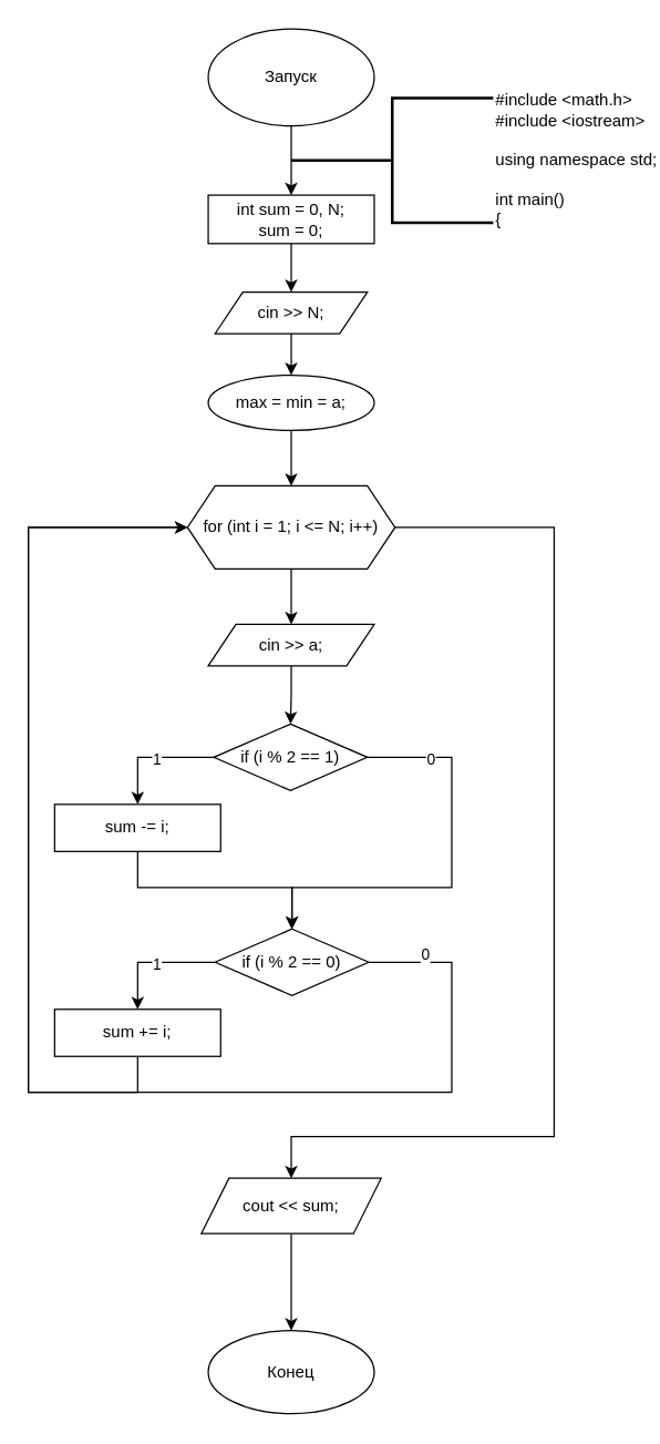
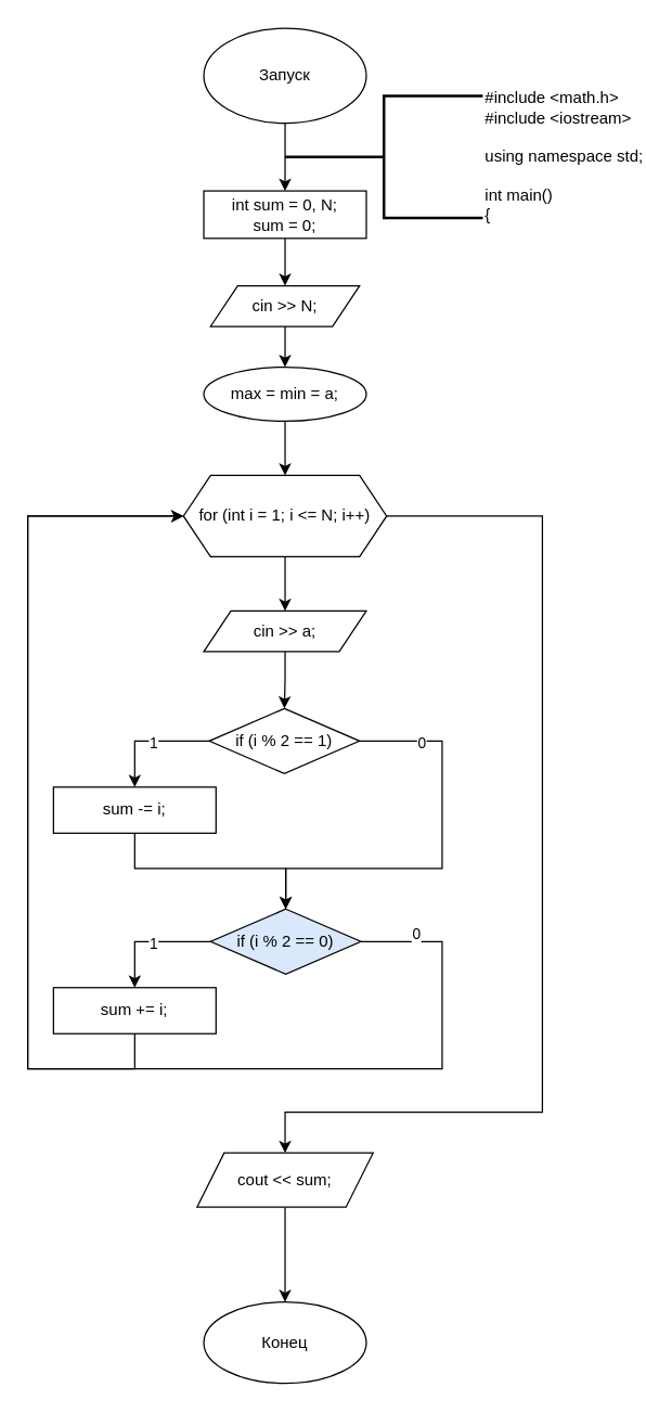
  <mxCell id="0" />
  <mxCell id="1" parent="0" />
  <mxCell id="2" value="" style="edgeStyle=orthogonalEdgeStyle;rounded=0;orthogonalLoop=1;jettySize=auto;html=1;" parent="1" source="3" target="5" edge="1"><mxGeometry relative="1" as="geometry" /></mxCell>
  <mxCell id="3" value="Запуск" style="ellipse;whiteSpace=wrap;html=1;" parent="1" vertex="1"><mxGeometry x="150" y="20" width="120" height="70" as="geometry" /></mxCell>
  <mxCell id="4" value="" style="edgeStyle=orthogonalEdgeStyle;rounded=0;orthogonalLoop=1;jettySize=auto;html=1;" parent="1" source="5" target="7" edge="1"><mxGeometry relative="1" as="geometry" /></mxCell>
  <mxCell id="5" value="int sum = 0, N;&lt;br&gt;sum = 0;" style="whiteSpace=wrap;html=1;" parent="1" vertex="1"><mxGeometry x="150" y="140" width="120" height="35" as="geometry" /></mxCell>
  <mxCell id="6" value="" style="edgeStyle=orthogonalEdgeStyle;rounded=0;orthogonalLoop=1;jettySize=auto;html=1;" parent="1" source="7" target="9" edge="1"><mxGeometry relative="1" as="geometry" /></mxCell>
  <mxCell id="7" value="cin &amp;gt;&amp;gt; N;" style="shape=parallelogram;perimeter=parallelogramPerimeter;whiteSpace=wrap;html=1;fixedSize=1;" parent="1" vertex="1"><mxGeometry x="155" y="210" width="110" height="30" as="geometry" /></mxCell>
  <mxCell id="8" value="" style="edgeStyle=orthogonalEdgeStyle;rounded=0;orthogonalLoop=1;jettySize=auto;html=1;" parent="1" source="9" edge="1"><mxGeometry relative="1" as="geometry"><mxPoint x="210" y="350" as="targetPoint" /></mxGeometry></mxCell>
  <mxCell id="9" value="max = min = a;" style="ellipse;whiteSpace=wrap;html=1;" parent="1" vertex="1"><mxGeometry x="150" y="270" width="120" height="40" as="geometry" /></mxCell>
  <mxCell id="10" value="" style="edgeStyle=orthogonalEdgeStyle;rounded=0;orthogonalLoop=1;jettySize=auto;html=1;" parent="1" source="12" target="14" edge="1"><mxGeometry relative="1" as="geometry" /></mxCell>
  <mxCell id="11" style="edgeStyle=orthogonalEdgeStyle;rounded=0;orthogonalLoop=1;jettySize=auto;html=1;entryX=0.5;entryY=0;entryDx=0;entryDy=0;" parent="1" source="12" target="30" edge="1"><mxGeometry relative="1" as="geometry"><mxPoint x="214" y="850" as="targetPoint" /><Array as="points"><mxPoint x="400" y="380" /><mxPoint x="400" y="820" /><mxPoint x="210" y="820" /></Array></mxGeometry></mxCell>
  <mxCell id="12" value="for (int i = 1; i &lt;= N; i++)" style="shape=hexagon;perimeter=hexagonPerimeter2;whiteSpace=wrap;html=1;fixedSize=1;" parent="1" vertex="1"><mxGeometry x="135" y="350" width="150" height="60" as="geometry" /></mxCell>
  <mxCell id="13" value="" style="edgeStyle=orthogonalEdgeStyle;rounded=0;orthogonalLoop=1;jettySize=auto;html=1;" parent="1" source="14" target="20" edge="1"><mxGeometry relative="1" as="geometry" /></mxCell>
  <mxCell id="14" value="cin &gt;&gt; a;" style="shape=parallelogram;perimeter=parallelogramPerimeter;whiteSpace=wrap;html=1;fixedSize=1;" parent="1" vertex="1"><mxGeometry x="150" y="450" width="120" height="30" as="geometry" /></mxCell>
  <mxCell id="15" value="" style="edgeStyle=orthogonalEdgeStyle;rounded=0;orthogonalLoop=1;jettySize=auto;html=1;" parent="1" source="20" target="21" edge="1"><mxGeometry relative="1" as="geometry"><Array as="points"><mxPoint x="99" y="546" /></Array></mxGeometry></mxCell>
  <mxCell id="16" value="1" style="edgeLabel;html=1;align=center;verticalAlign=middle;resizable=0;points=[];" parent="15" vertex="1" connectable="0"><mxGeometry x="-0.051" y="1" relative="1" as="geometry"><mxPoint as="offset" /></mxGeometry></mxCell>
  <mxCell id="17" style="edgeStyle=orthogonalEdgeStyle;rounded=0;orthogonalLoop=1;jettySize=auto;html=1;entryX=0.5;entryY=0;entryDx=0;entryDy=0;" parent="1" source="20" edge="1" target="27"><mxGeometry relative="1" as="geometry"><mxPoint x="214.5" y="670" as="targetPoint" /><Array as="points"><mxPoint x="326" y="546" /><mxPoint x="326" y="640" /><mxPoint x="211" y="640" /></Array></mxGeometry></mxCell>
  <mxCell id="18" value="0" style="edgeLabel;html=1;align=center;verticalAlign=middle;resizable=0;points=[];" parent="17" vertex="1" connectable="0"><mxGeometry x="-0.7" y="-1" relative="1" as="geometry"><mxPoint as="offset" /></mxGeometry></mxCell>
  <mxCell id="19" style="edgeStyle=orthogonalEdgeStyle;rounded=0;orthogonalLoop=1;jettySize=auto;html=1;exitX=0.5;exitY=1;exitDx=0;exitDy=0;entryX=0.5;entryY=0;entryDx=0;entryDy=0;" parent="1" source="21" edge="1" target="27"><mxGeometry relative="1" as="geometry"><mxPoint x="214.5" y="670" as="targetPoint" /><Array as="points"><mxPoint x="99" y="640" /><mxPoint x="211" y="640" /></Array></mxGeometry></mxCell>
  <mxCell id="20" value="if (i % 2 == 1)" style="rhombus;whiteSpace=wrap;html=1;" parent="1" vertex="1"><mxGeometry x="154" y="522" width="111" height="48" as="geometry" /></mxCell>
  <mxCell id="21" value="sum -= i;" style="whiteSpace=wrap;html=1;" parent="1" vertex="1"><mxGeometry x="39" y="580" width="120" height="34" as="geometry" /></mxCell>
  <mxCell id="22" value="" style="edgeStyle=orthogonalEdgeStyle;rounded=0;orthogonalLoop=1;jettySize=auto;html=1;" parent="1" source="27" target="28" edge="1"><mxGeometry relative="1" as="geometry"><Array as="points"><mxPoint x="99" y="694" /></Array></mxGeometry></mxCell>
  <mxCell id="23" value="1" style="edgeLabel;html=1;align=center;verticalAlign=middle;resizable=0;points=[];" parent="22" vertex="1" connectable="0"><mxGeometry x="-0.051" y="1" relative="1" as="geometry"><mxPoint as="offset" /></mxGeometry></mxCell>
  <mxCell id="24" style="edgeStyle=orthogonalEdgeStyle;rounded=0;orthogonalLoop=1;jettySize=auto;html=1;entryX=0;entryY=0.5;entryDx=0;entryDy=0;" parent="1" source="27" target="12" edge="1"><mxGeometry relative="1" as="geometry"><mxPoint x="100" y="788" as="targetPoint" /><Array as="points"><mxPoint x="326" y="694" /><mxPoint x="326" y="788" /><mxPoint x="20" y="788" /><mxPoint x="20" y="380" /></Array></mxGeometry></mxCell>
  <mxCell id="25" value="0" style="edgeLabel;html=1;align=center;verticalAlign=middle;resizable=0;points=[];" parent="24" vertex="1" connectable="0"><mxGeometry x="-0.7" y="-1" relative="1" as="geometry"><mxPoint x="-19" y="-93" as="offset" /></mxGeometry></mxCell>
  <mxCell id="26" style="edgeStyle=orthogonalEdgeStyle;rounded=0;orthogonalLoop=1;jettySize=auto;html=1;exitX=0.5;exitY=1;exitDx=0;exitDy=0;entryX=0;entryY=0.5;entryDx=0;entryDy=0;" parent="1" source="28" target="12" edge="1"><mxGeometry relative="1" as="geometry"><mxPoint x="214.5" y="818" as="targetPoint" /><Array as="points"><mxPoint x="99" y="788" /><mxPoint x="20" y="788" /><mxPoint x="20" y="380" /></Array></mxGeometry></mxCell>
- <mxCell id="27" value="if (i % 2 == 0)" style="rhombus;whiteSpace=wrap;html=1;" parent="1" vertex="1"><mxGeometry x="155" y="670" width="111" height="48" as="geometry" /></mxCell>
+ <mxCell id="27" value="if (i % 2 == 0)" style="rhombus;whiteSpace=wrap;html=1;fillColor=#dae8fc;" parent="1" vertex="1"><mxGeometry x="155" y="670" width="111" height="48" as="geometry" /></mxCell>
  <mxCell id="28" value="sum += i;" style="whiteSpace=wrap;html=1;" parent="1" vertex="1"><mxGeometry x="39" y="728" width="120" height="34" as="geometry" /></mxCell>
  <mxCell id="29" value="" style="edgeStyle=orthogonalEdgeStyle;rounded=0;orthogonalLoop=1;jettySize=auto;html=1;" parent="1" source="30" target="31" edge="1"><mxGeometry relative="1" as="geometry" /></mxCell>
  <mxCell id="30" value="cout &lt;&lt; sum;" style="shape=parallelogram;perimeter=parallelogramPerimeter;whiteSpace=wrap;html=1;fixedSize=1;" parent="1" vertex="1"><mxGeometry x="145" y="850" width="130" height="40" as="geometry" /></mxCell>
  <mxCell id="31" value="Конец" style="ellipse;whiteSpace=wrap;html=1;" parent="1" vertex="1"><mxGeometry x="150" y="960" width="120" height="60" as="geometry" /></mxCell>
  <mxCell id="32" value="&lt;div&gt;#include &amp;lt;math.h&amp;gt;&lt;/div&gt;&lt;div&gt;#include &amp;lt;iostream&amp;gt;&lt;/div&gt;&lt;br&gt;using namespace std;&lt;br&gt;&lt;br&gt;int main()&lt;br&gt;{" style="strokeWidth=2;html=1;shape=mxgraph.flowchart.annotation_2;align=left;labelPosition=right;pointerEvents=1;" parent="1" vertex="1"><mxGeometry x="210" y="70" width="146" height="90" as="geometry" /></mxCell>
